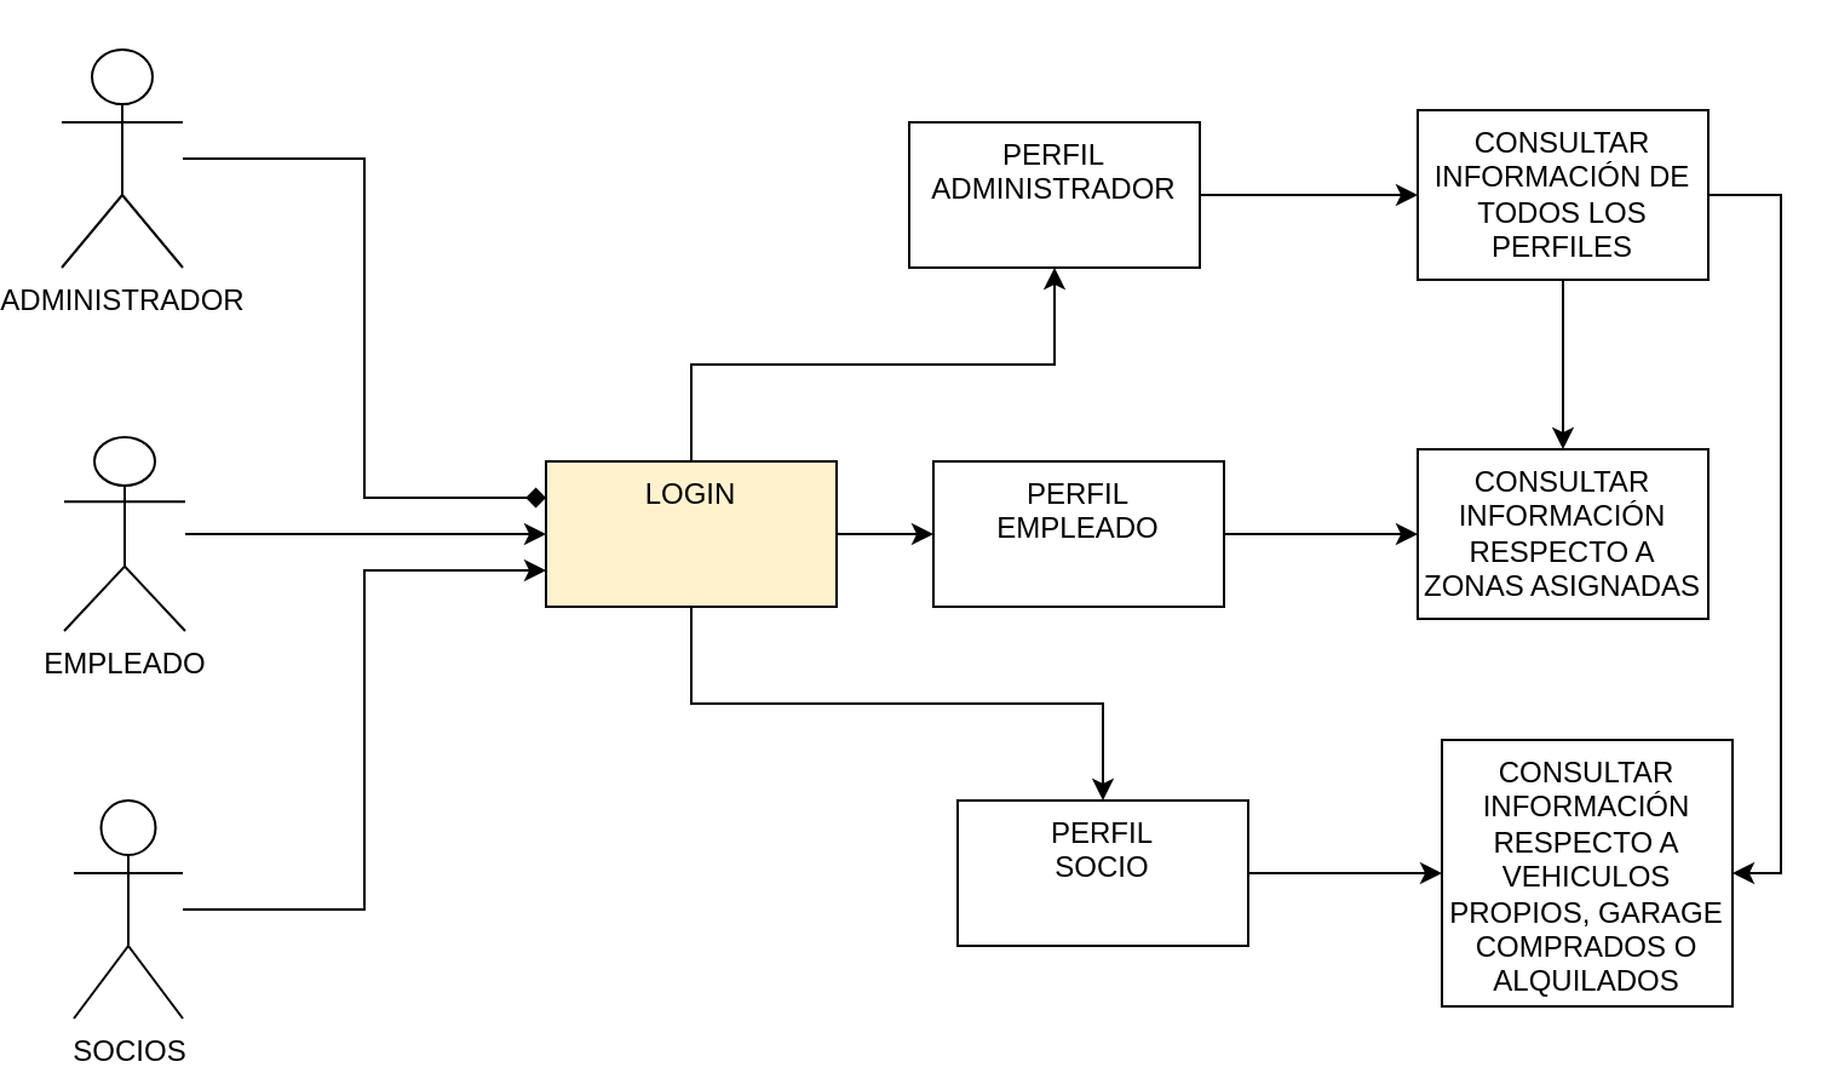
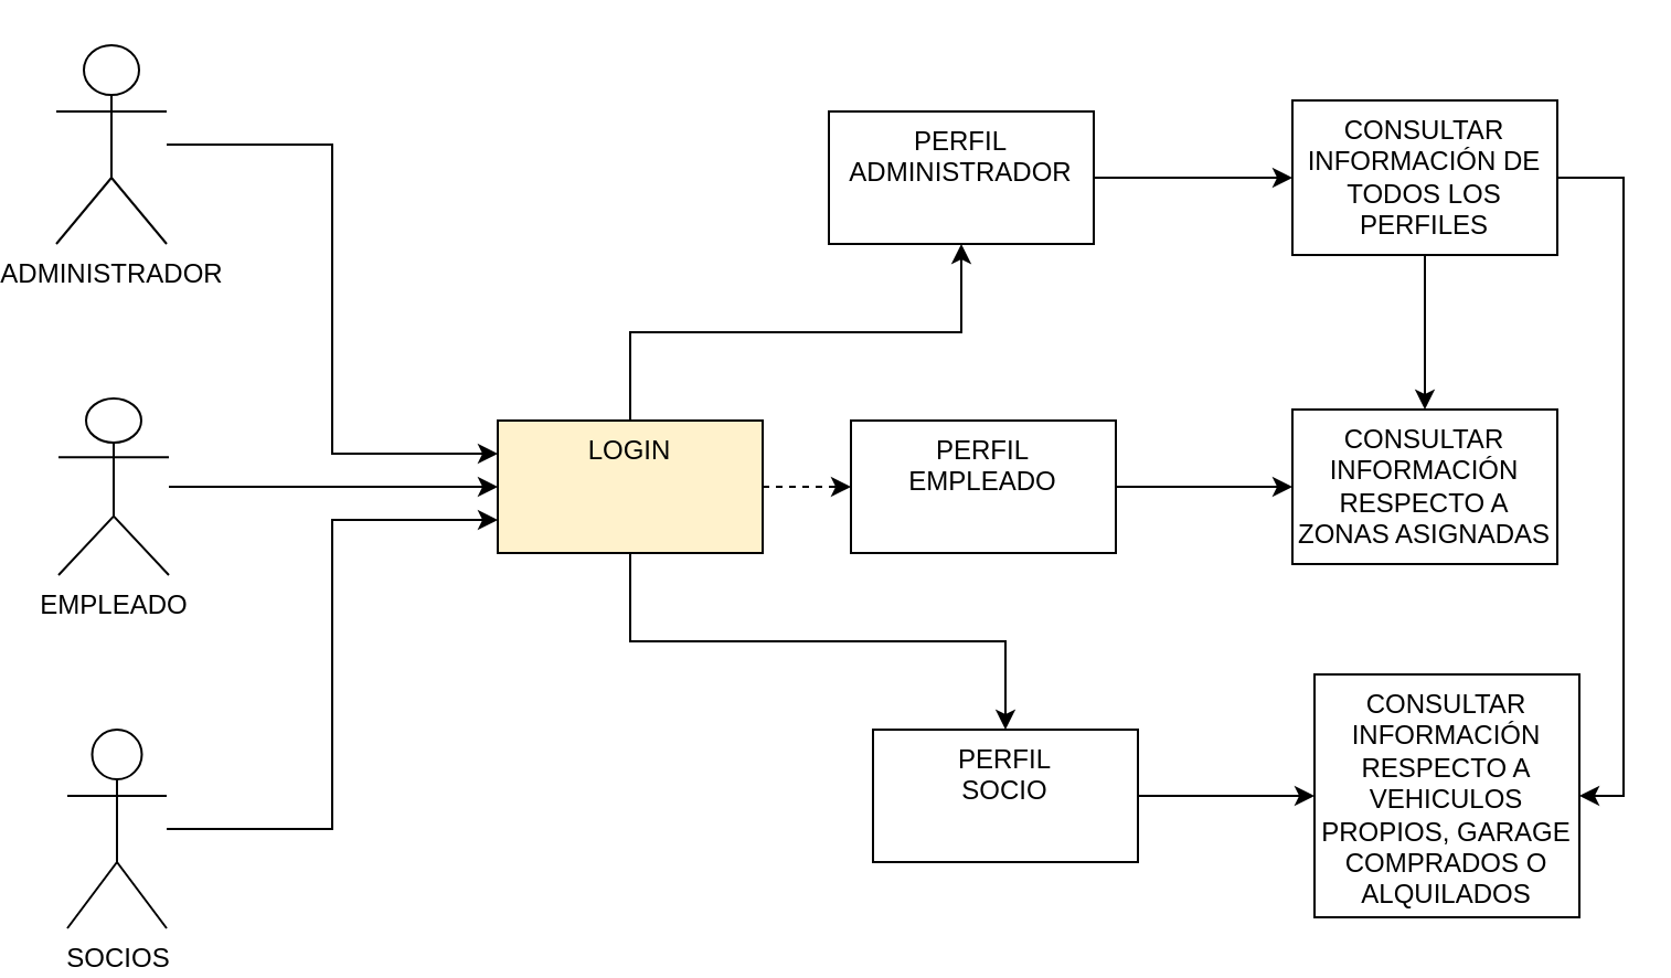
  <mxCell id="0" />
  <mxCell id="1" parent="0" />
- <mxCell id="2" value="" style="edgeStyle=orthogonalEdgeStyle;rounded=0;orthogonalLoop=1;jettySize=auto;html=1;entryX=0;entryY=0.25;entryDx=0;entryDy=0;endArrow=diamond;" edge="1" parent="1" source="3" target="11"><mxGeometry relative="1" as="geometry" /></mxCell>
+ <mxCell id="2" value="" style="edgeStyle=orthogonalEdgeStyle;rounded=0;orthogonalLoop=1;jettySize=auto;html=1;entryX=0;entryY=0.25;entryDx=0;entryDy=0;" edge="1" parent="1" source="3" target="11"><mxGeometry relative="1" as="geometry" /></mxCell>
  <mxCell id="3" value="ADMINISTRADOR" style="shape=umlActor;verticalLabelPosition=bottom;verticalAlign=top;html=1;outlineConnect=0;" parent="1" vertex="1"><mxGeometry x="20" y="20" width="50" height="90" as="geometry" /></mxCell>
  <mxCell id="4" style="edgeStyle=orthogonalEdgeStyle;rounded=0;orthogonalLoop=1;jettySize=auto;html=1;entryX=0;entryY=0.5;entryDx=0;entryDy=0;" edge="1" parent="1" source="5" target="11"><mxGeometry relative="1" as="geometry" /></mxCell>
  <mxCell id="5" value="EMPLEADO" style="shape=umlActor;verticalLabelPosition=bottom;verticalAlign=top;html=1;outlineConnect=0;" parent="1" vertex="1"><mxGeometry x="21" y="180" width="50" height="80" as="geometry" /></mxCell>
  <mxCell id="6" style="edgeStyle=orthogonalEdgeStyle;rounded=0;orthogonalLoop=1;jettySize=auto;html=1;entryX=0;entryY=0.75;entryDx=0;entryDy=0;" edge="1" parent="1" source="7" target="11"><mxGeometry relative="1" as="geometry" /></mxCell>
  <mxCell id="7" value="SOCIOS" style="shape=umlActor;verticalLabelPosition=bottom;verticalAlign=top;html=1;outlineConnect=0;" parent="1" vertex="1"><mxGeometry x="25" y="330" width="45" height="90" as="geometry" /></mxCell>
  <mxCell id="8" value="" style="edgeStyle=orthogonalEdgeStyle;rounded=0;orthogonalLoop=1;jettySize=auto;html=1;exitX=0.5;exitY=0;exitDx=0;exitDy=0;" edge="1" parent="1" source="11" target="13"><mxGeometry relative="1" as="geometry"><mxPoint x="270" y="180" as="sourcePoint" /></mxGeometry></mxCell>
- <mxCell id="9" value="" style="edgeStyle=orthogonalEdgeStyle;rounded=0;orthogonalLoop=1;jettySize=auto;html=1;" edge="1" parent="1" source="11" target="15"><mxGeometry relative="1" as="geometry" /></mxCell>
+ <mxCell id="9" value="" style="edgeStyle=orthogonalEdgeStyle;rounded=0;orthogonalLoop=1;jettySize=auto;html=1;dashed=1;" edge="1" parent="1" source="11" target="15"><mxGeometry relative="1" as="geometry" /></mxCell>
  <mxCell id="10" value="" style="edgeStyle=orthogonalEdgeStyle;rounded=0;orthogonalLoop=1;jettySize=auto;html=1;exitX=0.5;exitY=1;exitDx=0;exitDy=0;" edge="1" parent="1" source="11" target="17"><mxGeometry relative="1" as="geometry" /></mxCell>
  <mxCell id="11" value="LOGIN" style="whiteSpace=wrap;html=1;verticalAlign=top;fillColor=#fff2cc;" vertex="1" parent="1"><mxGeometry x="220" y="190" width="120" height="60" as="geometry" /></mxCell>
  <mxCell id="12" value="" style="edgeStyle=orthogonalEdgeStyle;rounded=0;orthogonalLoop=1;jettySize=auto;html=1;" edge="1" parent="1" source="13" target="22"><mxGeometry relative="1" as="geometry" /></mxCell>
  <mxCell id="13" value="PERFIL&lt;div&gt;ADMINISTRADOR&lt;/div&gt;" style="whiteSpace=wrap;html=1;verticalAlign=top;" vertex="1" parent="1"><mxGeometry x="370" y="50" width="120" height="60" as="geometry" /></mxCell>
  <mxCell id="14" value="" style="edgeStyle=orthogonalEdgeStyle;rounded=0;orthogonalLoop=1;jettySize=auto;html=1;" edge="1" parent="1" source="15" target="19"><mxGeometry relative="1" as="geometry" /></mxCell>
  <mxCell id="15" value="PERFIL&lt;div&gt;EMPLEADO&lt;/div&gt;" style="whiteSpace=wrap;html=1;verticalAlign=top;" vertex="1" parent="1"><mxGeometry x="380" y="190" width="120" height="60" as="geometry" /></mxCell>
  <mxCell id="16" value="" style="edgeStyle=orthogonalEdgeStyle;rounded=0;orthogonalLoop=1;jettySize=auto;html=1;" edge="1" parent="1" source="17" target="18"><mxGeometry relative="1" as="geometry" /></mxCell>
  <mxCell id="17" value="PERFIL&lt;div&gt;SOCIO&lt;/div&gt;" style="whiteSpace=wrap;html=1;verticalAlign=top;" vertex="1" parent="1"><mxGeometry x="390" y="330" width="120" height="60" as="geometry" /></mxCell>
  <mxCell id="18" value="CONSULTAR INFORMACIÓN RESPECTO A VEHICULOS PROPIOS, GARAGE COMPRADOS O ALQUILADOS" style="whiteSpace=wrap;html=1;verticalAlign=top;" vertex="1" parent="1"><mxGeometry x="590" y="305" width="120" height="110" as="geometry" /></mxCell>
  <mxCell id="19" value="CONSULTAR INFORMACIÓN&lt;div&gt;RESPECTO A ZONAS ASIGNADAS&lt;/div&gt;" style="whiteSpace=wrap;html=1;verticalAlign=top;" vertex="1" parent="1"><mxGeometry x="580" y="185" width="120" height="70" as="geometry" /></mxCell>
  <mxCell id="20" value="" style="edgeStyle=orthogonalEdgeStyle;rounded=0;orthogonalLoop=1;jettySize=auto;html=1;" edge="1" parent="1" source="22" target="19"><mxGeometry relative="1" as="geometry" /></mxCell>
  <mxCell id="21" style="edgeStyle=orthogonalEdgeStyle;rounded=0;orthogonalLoop=1;jettySize=auto;html=1;entryX=1;entryY=0.5;entryDx=0;entryDy=0;" edge="1" parent="1" source="22" target="18"><mxGeometry relative="1" as="geometry"><Array as="points"><mxPoint x="730" y="80" /><mxPoint x="730" y="360" /></Array></mxGeometry></mxCell>
  <mxCell id="22" value="CONSULTAR INFORMACIÓN DE TODOS LOS PERFILES" style="whiteSpace=wrap;html=1;verticalAlign=top;" vertex="1" parent="1"><mxGeometry x="580" y="45" width="120" height="70" as="geometry" /></mxCell>
